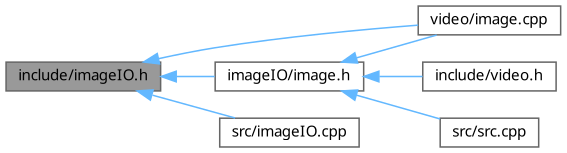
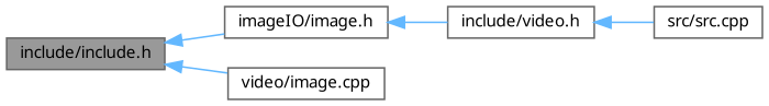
  digraph {
    fontname="Noto Sans"
    rankdir=LR
    node [color=grey40 fillcolor=white fontname="Noto Sans" fontsize=10 shape=box style=filled]
    edge [color=steelblue1 dir=back fontname="Noto Sans" fontsize=10 labelfontname=Helvetica labelfontsize=10 style=solid]
-   n1 [color=gray40 fillcolor=grey60 fontcolor=black height=0.2 label="include/imageIO.h" width=0.4]
+   n1 [color=gray40 fillcolor=grey60 fontcolor=black height=0.2 label="include/include.h" width=0.4]
    n2 [height=0.2 label="imageIO/image.h" width=0.4]
    n3 [height=0.2 label="video/image.cpp" width=0.4]
-   n4 [height=0.2 label="src/imageIO.cpp" width=0.4]
    n5 [height=0.2 label="include/video.h" width=0.4]
    n6 [height=0.2 label="src/src.cpp" width=0.4]
    n1 -> n2
    n1 -> n3
-   n1 -> n4
-   n2 -> n3
    n2 -> n5
-   n2 -> n6
+   n5 -> n6
  }
